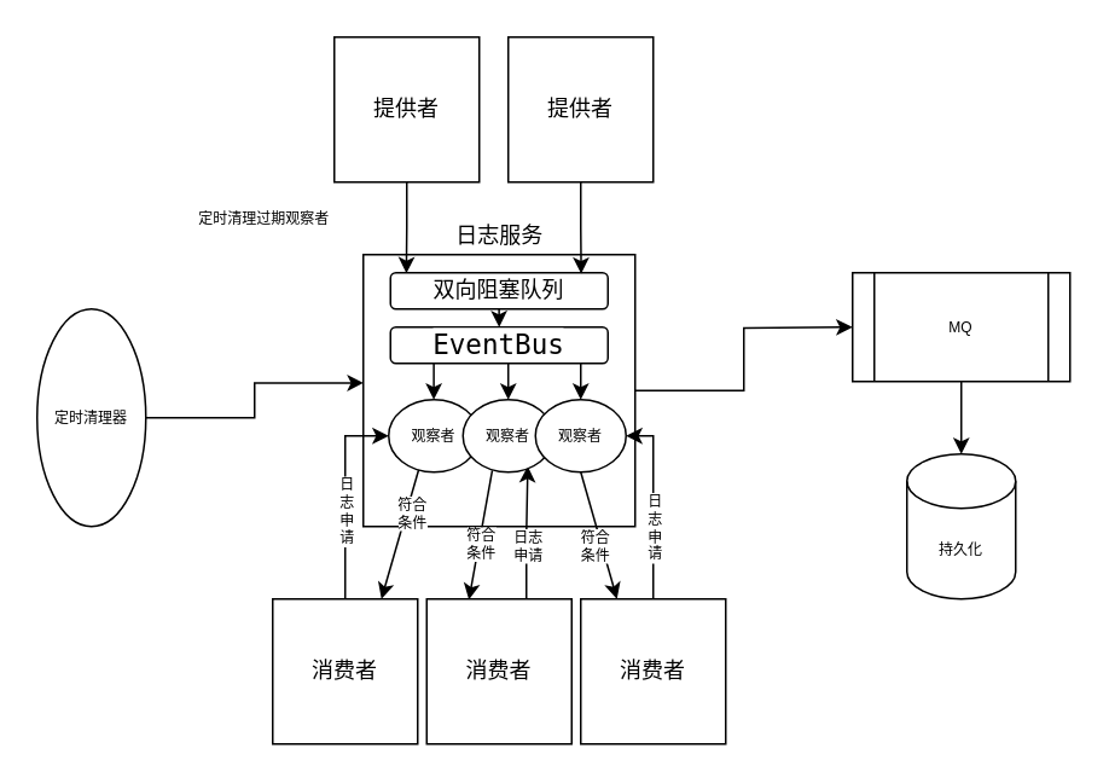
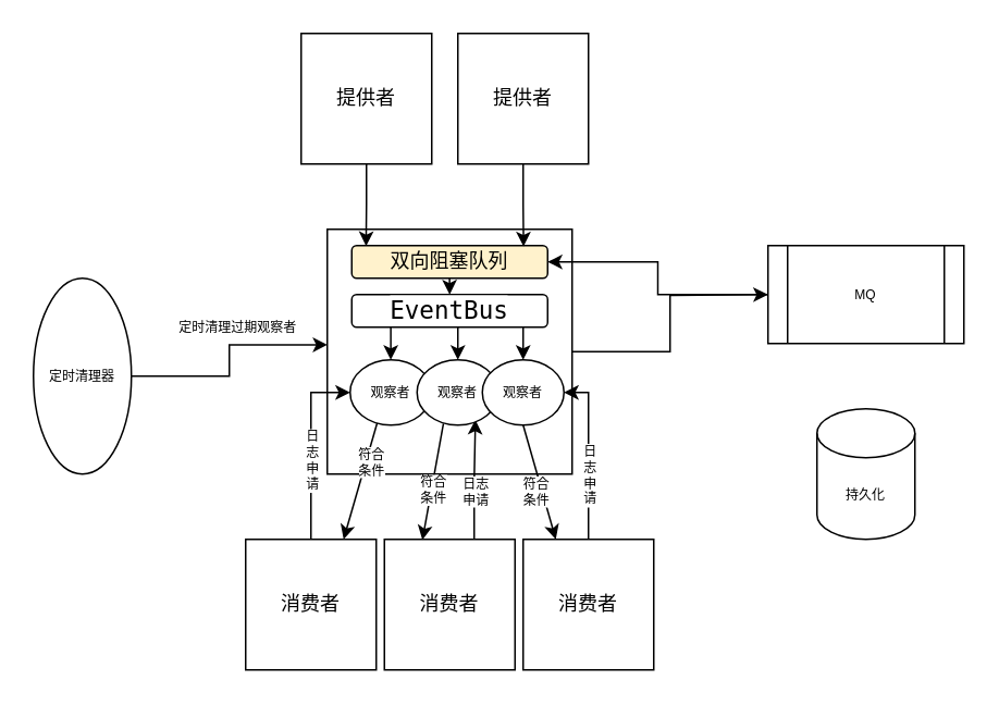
  <mxCell id="0" />
  <mxCell id="1" parent="0" />
  <mxCell id="2" value="" style="edgeStyle=orthogonalEdgeStyle;rounded=0;orthogonalLoop=1;jettySize=auto;html=1;fontSize=8;" edge="1" parent="1" source="3"><mxGeometry relative="1" as="geometry"><mxPoint x="470" y="180" as="targetPoint" /></mxGeometry></mxCell>
  <mxCell id="3" value="" style="whiteSpace=wrap;html=1;aspect=fixed;" vertex="1" parent="1"><mxGeometry x="200" y="140" width="150" height="150" as="geometry" /></mxCell>
  <mxCell id="4" style="edgeStyle=orthogonalEdgeStyle;rounded=0;orthogonalLoop=1;jettySize=auto;html=1;entryX=0.073;entryY=0.015;entryDx=0;entryDy=0;entryPerimeter=0;" edge="1" parent="1" source="5" target="10"><mxGeometry relative="1" as="geometry" /></mxCell>
  <mxCell id="5" value="提供者" style="whiteSpace=wrap;html=1;aspect=fixed;" vertex="1" parent="1"><mxGeometry x="184" y="20" width="80" height="80" as="geometry" /></mxCell>
  <mxCell id="6" style="edgeStyle=orthogonalEdgeStyle;rounded=0;orthogonalLoop=1;jettySize=auto;html=1;entryX=0.715;entryY=0.917;entryDx=0;entryDy=0;entryPerimeter=0;" edge="1" parent="1" target="32"><mxGeometry relative="1" as="geometry"><mxPoint x="305" y="330" as="sourcePoint" /><mxPoint x="295" y="260" as="targetPoint" /><Array as="points"><mxPoint x="290" y="330" /><mxPoint x="290" y="295" /><mxPoint x="291" y="295" /></Array></mxGeometry></mxCell>
  <mxCell id="7" value="日志&lt;br&gt;申请" style="edgeLabel;html=1;align=center;verticalAlign=middle;resizable=0;points=[];fontSize=8;" vertex="1" connectable="0" parent="6"><mxGeometry x="0.163" relative="1" as="geometry"><mxPoint y="6" as="offset" /></mxGeometry></mxCell>
  <mxCell id="8" value="消费者" style="whiteSpace=wrap;html=1;aspect=fixed;" vertex="1" parent="1"><mxGeometry x="235" y="330" width="80" height="80" as="geometry" /></mxCell>
- <mxCell id="9" value="日志服务" style="text;html=1;align=center;verticalAlign=middle;resizable=0;points=[];autosize=1;strokeColor=none;fillColor=none;" vertex="1" parent="1"><mxGeometry x="245" y="120" width="60" height="20" as="geometry" /></mxCell>
- <mxCell id="10" value="双向阻塞队列" style="rounded=1;whiteSpace=wrap;html=1;" vertex="1" parent="1"><mxGeometry x="215" y="150" width="120" height="20" as="geometry" /></mxCell>
+ <mxCell id="10" value="双向阻塞队列" style="rounded=1;whiteSpace=wrap;html=1;fillColor=#fff2cc;" vertex="1" parent="1"><mxGeometry x="215" y="150" width="120" height="20" as="geometry" /></mxCell>
  <mxCell id="11" style="edgeStyle=orthogonalEdgeStyle;rounded=0;orthogonalLoop=1;jettySize=auto;html=1;entryX=1;entryY=0.5;entryDx=0;entryDy=0;" edge="1" parent="1" source="13" target="33"><mxGeometry relative="1" as="geometry"><mxPoint x="335" y="250" as="targetPoint" /><Array as="points"><mxPoint x="360" y="240" /></Array></mxGeometry></mxCell>
  <mxCell id="12" value="日&lt;br style=&quot;font-size: 8px;&quot;&gt;志&lt;br style=&quot;font-size: 8px;&quot;&gt;申&lt;br style=&quot;font-size: 8px;&quot;&gt;请" style="edgeLabel;html=1;align=center;verticalAlign=middle;resizable=0;points=[];fontSize=8;" vertex="1" connectable="0" parent="11"><mxGeometry x="-0.434" relative="1" as="geometry"><mxPoint y="-10" as="offset" /></mxGeometry></mxCell>
  <mxCell id="13" value="消费者" style="whiteSpace=wrap;html=1;aspect=fixed;" vertex="1" parent="1"><mxGeometry x="320" y="330" width="80" height="80" as="geometry" /></mxCell>
  <mxCell id="14" style="edgeStyle=orthogonalEdgeStyle;rounded=0;orthogonalLoop=1;jettySize=auto;html=1;entryX=0;entryY=0.5;entryDx=0;entryDy=0;" edge="1" parent="1" source="16" target="31"><mxGeometry relative="1" as="geometry"><mxPoint x="215" y="250" as="targetPoint" /><Array as="points"><mxPoint x="190" y="240" /></Array></mxGeometry></mxCell>
  <mxCell id="15" value="日&lt;br style=&quot;font-size: 8px;&quot;&gt;志&lt;br style=&quot;font-size: 8px;&quot;&gt;申&lt;br style=&quot;font-size: 8px;&quot;&gt;请" style="edgeLabel;html=1;align=center;verticalAlign=middle;resizable=0;points=[];fontSize=8;" vertex="1" connectable="0" parent="14"><mxGeometry x="-0.139" relative="1" as="geometry"><mxPoint as="offset" /></mxGeometry></mxCell>
  <mxCell id="16" value="消费者" style="whiteSpace=wrap;html=1;aspect=fixed;" vertex="1" parent="1"><mxGeometry x="150" y="330" width="80" height="80" as="geometry" /></mxCell>
  <mxCell id="17" style="edgeStyle=orthogonalEdgeStyle;rounded=0;orthogonalLoop=1;jettySize=auto;html=1;entryX=0.877;entryY=0.027;entryDx=0;entryDy=0;entryPerimeter=0;" edge="1" parent="1" source="18" target="10"><mxGeometry relative="1" as="geometry" /></mxCell>
  <mxCell id="18" value="提供者" style="whiteSpace=wrap;html=1;aspect=fixed;" vertex="1" parent="1"><mxGeometry x="280" y="20" width="80" height="80" as="geometry" /></mxCell>
  <mxCell id="19" value="" style="endArrow=classic;html=1;rounded=0;entryX=0.75;entryY=0;entryDx=0;entryDy=0;exitX=0.337;exitY=0.943;exitDx=0;exitDy=0;exitPerimeter=0;" edge="1" parent="1" source="31" target="16"><mxGeometry width="50" height="50" relative="1" as="geometry"><mxPoint x="217.76" y="277.06" as="sourcePoint" /><mxPoint x="270" y="270" as="targetPoint" /></mxGeometry></mxCell>
  <mxCell id="20" value="&lt;font style=&quot;font-size: 8px;&quot;&gt;符合&lt;br style=&quot;font-size: 8px;&quot;&gt;条件&lt;/font&gt;" style="edgeLabel;html=1;align=center;verticalAlign=middle;resizable=0;points=[];fontSize=8;" vertex="1" connectable="0" parent="19"><mxGeometry x="-0.783" y="1" relative="1" as="geometry"><mxPoint x="-3" y="17" as="offset" /></mxGeometry></mxCell>
  <mxCell id="21" value="" style="endArrow=classic;html=1;rounded=0;entryX=0.291;entryY=0.005;entryDx=0;entryDy=0;entryPerimeter=0;exitX=0.323;exitY=0.978;exitDx=0;exitDy=0;exitPerimeter=0;" edge="1" parent="1" source="32"><mxGeometry width="50" height="50" relative="1" as="geometry"><mxPoint x="259.04" y="280.54" as="sourcePoint" /><mxPoint x="258.28" y="330.4" as="targetPoint" /></mxGeometry></mxCell>
  <mxCell id="22" value="符合&lt;br&gt;条件" style="edgeLabel;html=1;align=center;verticalAlign=middle;resizable=0;points=[];fontSize=8;" vertex="1" connectable="0" parent="21"><mxGeometry x="-0.273" relative="1" as="geometry"><mxPoint x="-2" y="15" as="offset" /></mxGeometry></mxCell>
  <mxCell id="23" value="" style="endArrow=classic;html=1;rounded=0;entryX=0.25;entryY=0;entryDx=0;entryDy=0;exitX=0.5;exitY=1;exitDx=0;exitDy=0;" edge="1" parent="1" source="33" target="13"><mxGeometry width="50" height="50" relative="1" as="geometry"><mxPoint x="331.04" y="280.78" as="sourcePoint" /><mxPoint x="360" y="260" as="targetPoint" /></mxGeometry></mxCell>
  <mxCell id="24" value="符合&lt;br&gt;条件" style="edgeLabel;html=1;align=center;verticalAlign=middle;resizable=0;points=[];fontSize=8;" vertex="1" connectable="0" parent="23"><mxGeometry x="-0.183" y="-1" relative="1" as="geometry"><mxPoint y="11" as="offset" /></mxGeometry></mxCell>
- <mxCell id="25" style="edgeStyle=orthogonalEdgeStyle;rounded=0;orthogonalLoop=1;jettySize=auto;html=1;fontSize=8;" edge="1" parent="1" source="26" target="27"><mxGeometry relative="1" as="geometry" /></mxCell>
+ <mxCell id="25" style="edgeStyle=orthogonalEdgeStyle;rounded=0;orthogonalLoop=1;jettySize=auto;html=1;fontSize=8;" edge="1" parent="1" source="26" target="10"><mxGeometry relative="1" as="geometry" /></mxCell>
  <mxCell id="26" value="MQ" style="shape=process;whiteSpace=wrap;html=1;backgroundOutline=1;fontSize=8;" vertex="1" parent="1"><mxGeometry x="470" y="150" width="120" height="60" as="geometry" /></mxCell>
  <mxCell id="27" value="持久化" style="shape=cylinder3;whiteSpace=wrap;html=1;boundedLbl=1;backgroundOutline=1;size=15;fontSize=8;" vertex="1" parent="1"><mxGeometry x="500" y="250" width="60" height="80" as="geometry" /></mxCell>
  <mxCell id="28" style="edgeStyle=orthogonalEdgeStyle;rounded=0;orthogonalLoop=1;jettySize=auto;html=1;entryX=0.001;entryY=0.472;entryDx=0;entryDy=0;entryPerimeter=0;fontSize=8;" edge="1" parent="1" source="29" target="3"><mxGeometry relative="1" as="geometry" /></mxCell>
  <mxCell id="29" value="定时清理器" style="ellipse;whiteSpace=wrap;html=1;aspect=fixed;fontSize=8;" vertex="1" parent="1"><mxGeometry x="20" y="170" width="60" height="120" as="geometry" /></mxCell>
  <mxCell id="30" value="&lt;pre style=&quot;background-color: rgb(255, 255, 255); font-family: &amp;quot;JetBrains Mono&amp;quot;, monospace; font-size: 11.3pt;&quot;&gt;EventBus&lt;/pre&gt;" style="rounded=1;whiteSpace=wrap;html=1;" vertex="1" parent="1"><mxGeometry x="215" y="180" width="120" height="20" as="geometry" /></mxCell>
  <mxCell id="31" value="观察者" style="ellipse;whiteSpace=wrap;html=1;fontSize=8;" vertex="1" parent="1"><mxGeometry x="214" y="220" width="50" height="40" as="geometry" /></mxCell>
  <mxCell id="32" value="观察者" style="ellipse;whiteSpace=wrap;html=1;fontSize=8;" vertex="1" parent="1"><mxGeometry x="255" y="220" width="50" height="40" as="geometry" /></mxCell>
  <mxCell id="33" value="观察者" style="ellipse;whiteSpace=wrap;html=1;fontSize=8;" vertex="1" parent="1"><mxGeometry x="295" y="220" width="50" height="40" as="geometry" /></mxCell>
- <mxCell id="34" value="&lt;span style=&quot;background-color: rgb(255, 255, 255);&quot;&gt;定时清理过期观察者&lt;/span&gt;" style="text;html=1;align=center;verticalAlign=middle;resizable=0;points=[];autosize=1;strokeColor=none;fillColor=none;fontSize=8;" vertex="1" parent="1"><mxGeometry x="100" y="110" width="90" height="20" as="geometry" /></mxCell>
+ <mxCell id="34" value="&lt;span style=&quot;background-color: rgb(255, 255, 255);&quot;&gt;定时清理过期观察者&lt;/span&gt;" style="text;html=1;align=center;verticalAlign=middle;resizable=0;points=[];autosize=1;strokeColor=none;fillColor=none;fontSize=8;" vertex="1" parent="1"><mxGeometry x="100" y="190" width="90" height="20" as="geometry" /></mxCell>
  <mxCell id="35" value="" style="endArrow=classic;html=1;rounded=0;fontSize=8;" edge="1" parent="1" target="32"><mxGeometry width="50" height="50" relative="1" as="geometry"><mxPoint x="280" y="200" as="sourcePoint" /><mxPoint x="300" y="230" as="targetPoint" /></mxGeometry></mxCell>
  <mxCell id="36" value="" style="endArrow=classic;html=1;rounded=0;fontSize=8;" edge="1" parent="1"><mxGeometry width="50" height="50" relative="1" as="geometry"><mxPoint x="320" y="200" as="sourcePoint" /><mxPoint x="320" y="220" as="targetPoint" /></mxGeometry></mxCell>
  <mxCell id="37" value="" style="endArrow=classic;html=1;rounded=0;fontSize=8;" edge="1" parent="1"><mxGeometry width="50" height="50" relative="1" as="geometry"><mxPoint x="238.91" y="200" as="sourcePoint" /><mxPoint x="238.91" y="220" as="targetPoint" /></mxGeometry></mxCell>
  <mxCell id="38" value="" style="endArrow=classic;html=1;rounded=0;fontSize=8;entryX=0.5;entryY=0;entryDx=0;entryDy=0;" edge="1" parent="1" target="30"><mxGeometry width="50" height="50" relative="1" as="geometry"><mxPoint x="274.91" y="170" as="sourcePoint" /><mxPoint x="274.91" y="190" as="targetPoint" /></mxGeometry></mxCell>
